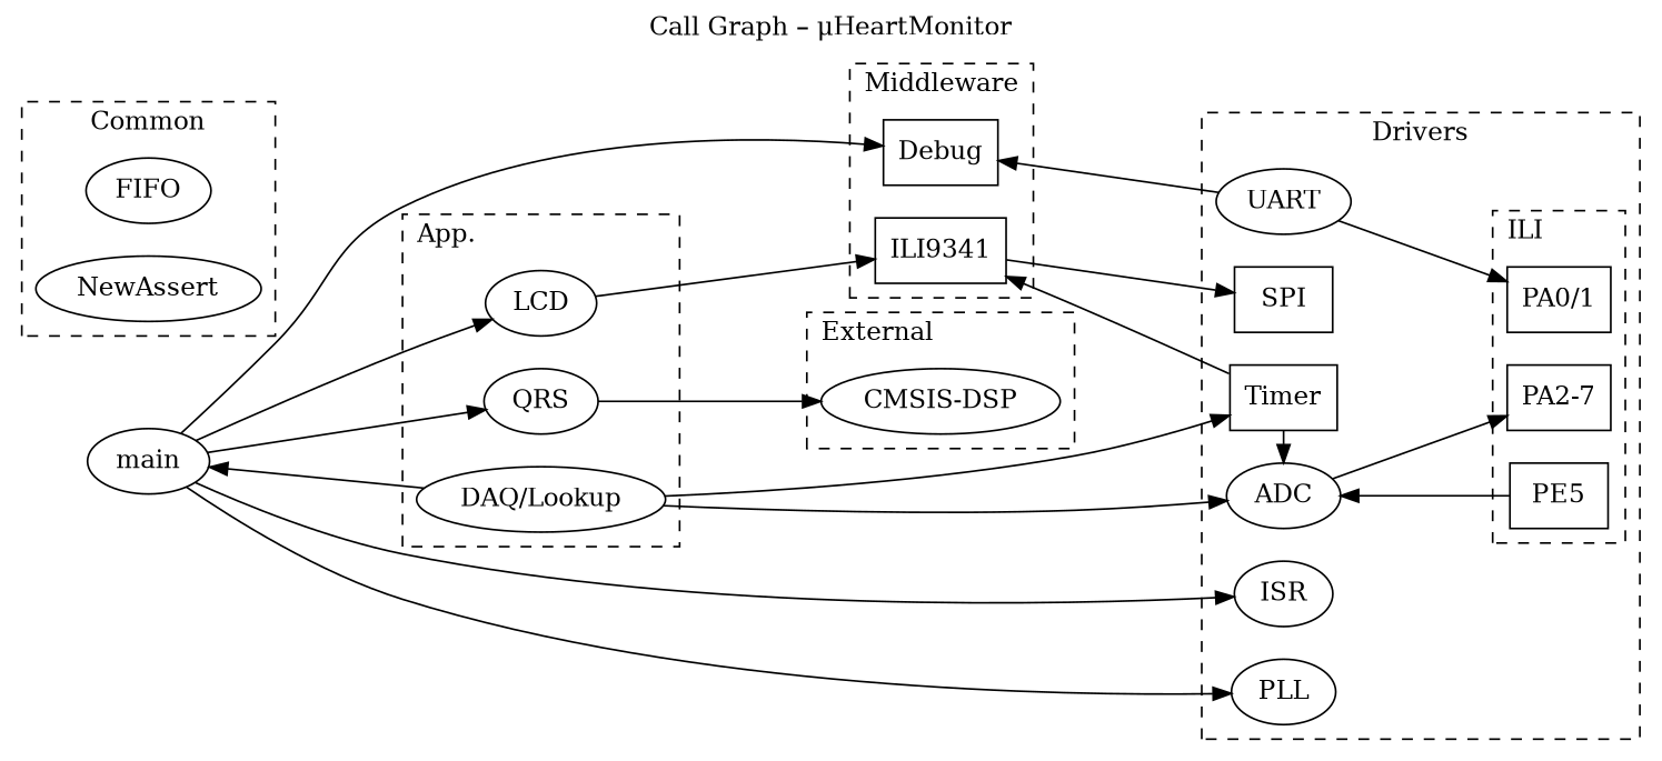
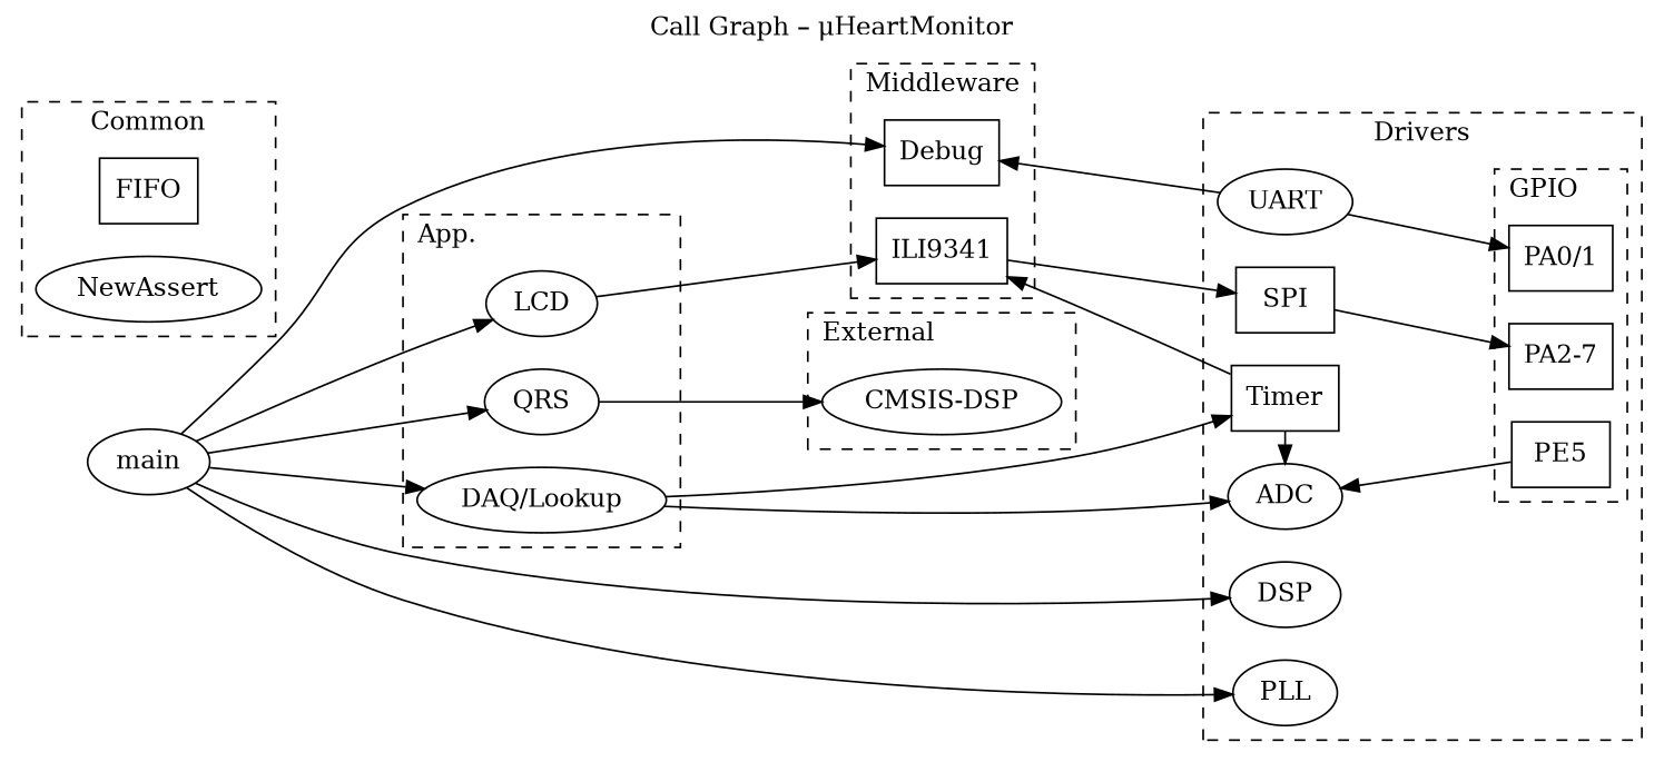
  digraph {
    label="Call Graph – μHeartMonitor"
    labelloc=t
    newrank=true
    rankdir=LR
    ranksep=1.2
    main
    LCD
    QRS
    n4 [label="DAQ/Lookup"]
    ILI9341 [shape=box]
    Debug [shape=box]
-   ISR
+   ISR [label=DSP]
    SPI [shape=box]
    Timer [shape=box]
    ADC
    UART
    PLL
    n13 [label="PA0/1" shape=rect]
    PE5 [shape=rect]
    n15 [label="PA2-7" shape=rect]
    n16 [label="CMSIS-DSP"]
-   FIFO
+   FIFO [shape=box]
    NewAssert
    subgraph sub_1 {
      rank=source
      main
    }
    subgraph sub_2 {
      rank=same
      LCD
      QRS
      n4
    }
    subgraph cluster_3 {
      label=Middleware
      labeljust=c
      style=dashed
      ILI9341
      Debug
    }
    subgraph sub_4 {
      rank=same
      ILI9341
      Debug
    }
    subgraph sub_5 {
      rank=same
      ISR
      SPI
      Timer
      ADC
      UART
      PLL
    }
    subgraph sub_6 {
      rank=same
      n13
      PE5
      n15
    }
    subgraph cluster_7 {
      label="App."
      labeljust=l
      style=dashed
      LCD
      QRS
      n4
    }
    subgraph cluster_8 {
      label=External
      labeljust=l
      style=dashed
      n16
    }
    subgraph cluster_9 {
      label=Common
      labeljust=c
      style=dashed
      FIFO
      NewAssert
    }
    subgraph cluster_10 {
      label=Drivers
      labeljust=c
      style=dashed
      ISR
      SPI
      Timer
      ADC
      UART
      PLL
      subgraph cluster_11 {
-       label=ILI
+       label=GPIO
        labeljust=l
        style=dashed
        n13
        PE5
        n15
      }
    }
    main -> LCD
    main -> QRS
-   n4 -> main
+   main -> n4
    main -> Debug
    main -> ISR
    main -> PLL
    LCD -> ILI9341
    QRS -> n16
    n4 -> Timer
    n4 -> ADC
    ILI9341 -> SPI
-   ADC -> n15
+   SPI -> n15
    Timer -> ILI9341
    Timer -> ADC
    UART -> Debug
    UART -> n13
    PE5 -> ADC
  }
